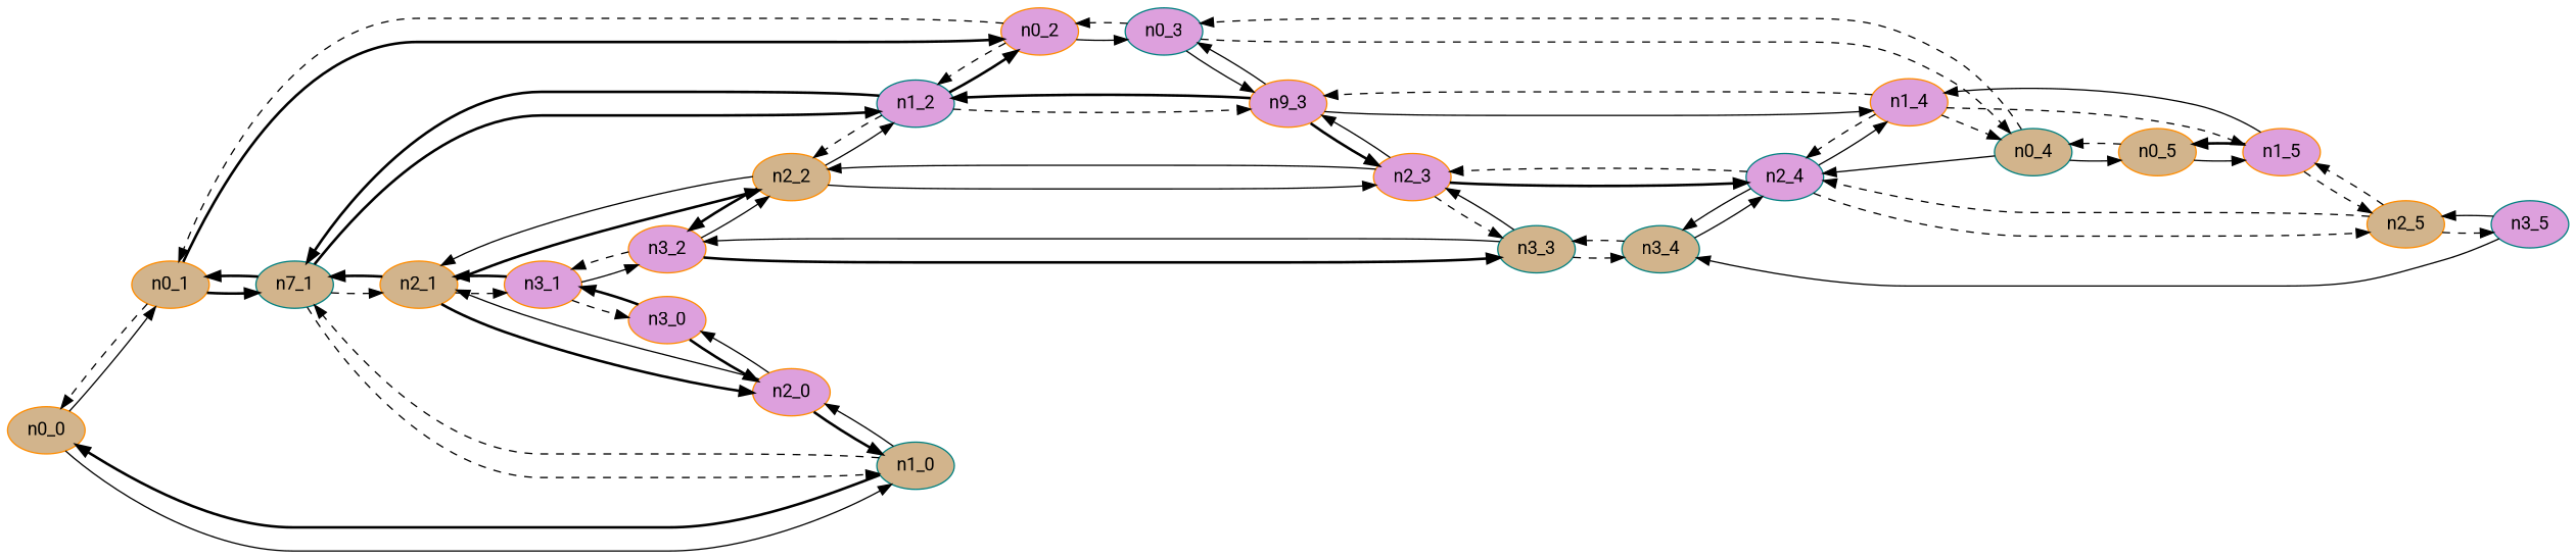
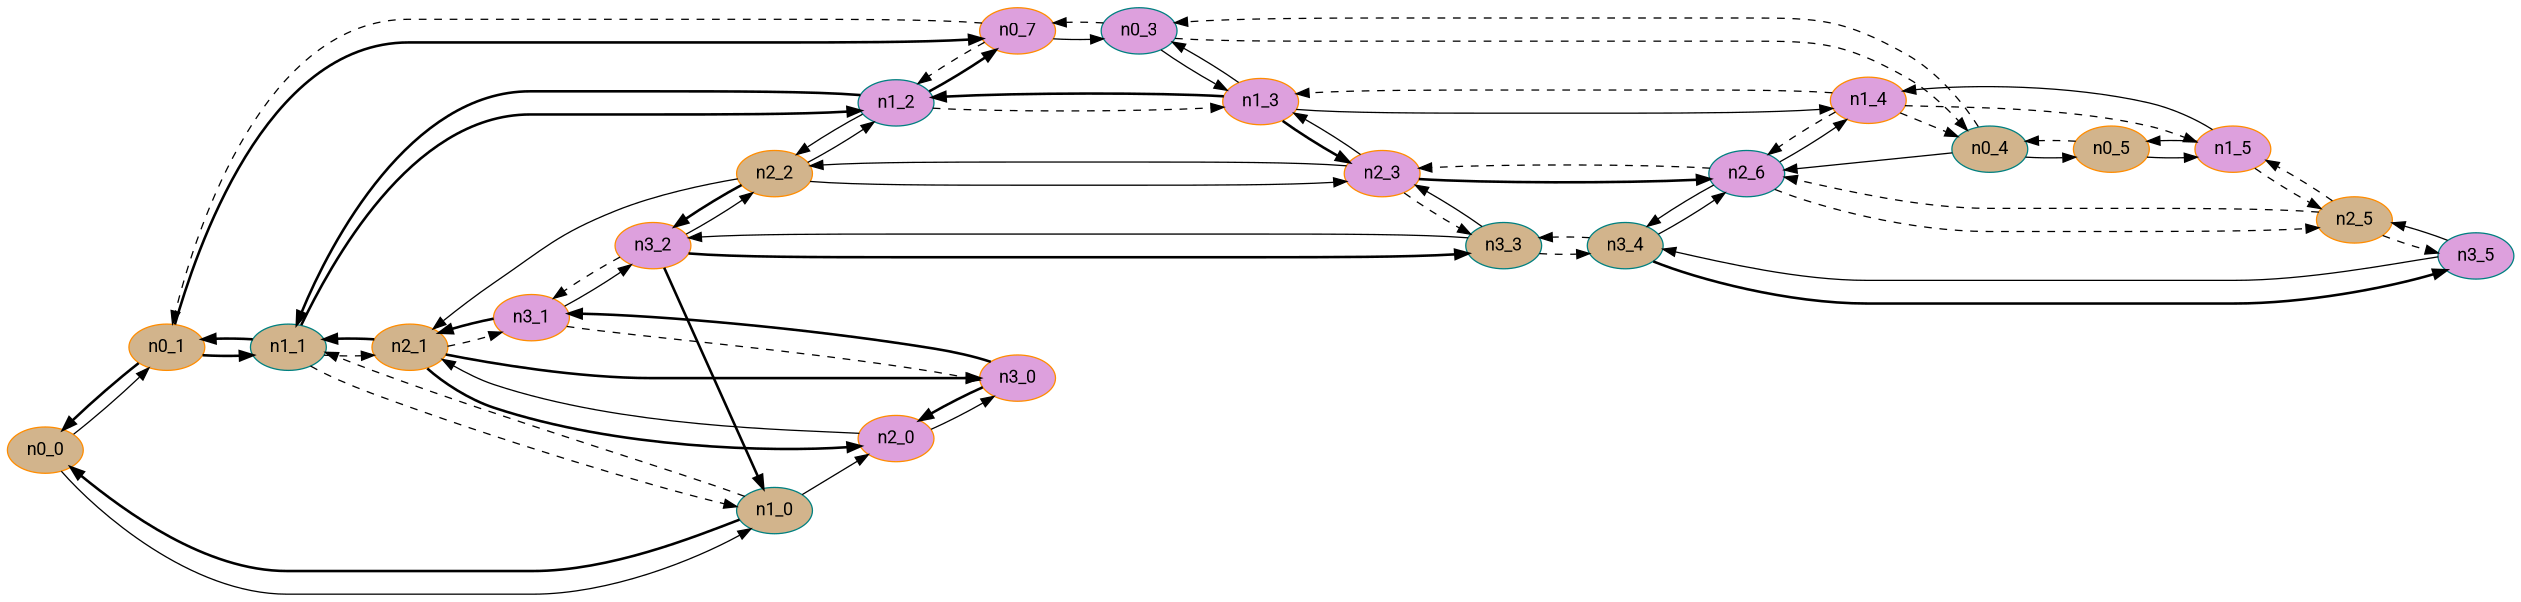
  digraph {
    fontname=Roboto
    rankdir=LR
    node [color=darkorange fillcolor=plum fontname=Roboto style=filled]
    edge [d=50 fontname=Roboto s=3000 style=solid]
    n0_0 [fillcolor=tan p="0,0"]
    n0_1 [fillcolor=tan p="50,0"]
    n1_0 [color=teal fillcolor=tan p="0,50"]
-   n0_2 [p="100,0"]
-   n1_1 [color=teal fillcolor=tan p="50,50" label=n7_1]
+   n0_2 [p="100,0" label=n0_7]
+   n1_1 [color=teal fillcolor=tan p="50,50"]
    n2_0 [p="0,100"]
    n0_3 [color=teal p="150,0"]
    n1_2 [color=teal p="100,50"]
    n2_1 [fillcolor=tan p="50,100"]
    n0_4 [color=teal fillcolor=tan p="200,0"]
-   n1_3 [p="150,50" label=n9_3]
+   n1_3 [p="150,50"]
    n2_2 [fillcolor=tan p="100,100"]
    n0_5 [fillcolor=tan p="250,0"]
-   n2_4 [color=teal p="200,100"]
+   n2_4 [color=teal p="200,100" label=n2_6]
    n1_4 [p="200,50"]
    n2_3 [p="150,100"]
    n1_5 [p="250,50"]
    n2_5 [fillcolor=tan p="250,100"]
    n3_0 [p="0,150"]
    n3_1 [p="50,150"]
    n3_2 [p="100,150"]
    n3_3 [color=teal fillcolor=tan p="150,150"]
    n3_4 [color=teal fillcolor=tan p="200,150"]
    n3_5 [color=teal p="250,150"]
    n0_0 -> n0_1
    n0_0 -> n1_0
-   n0_1 -> n0_0 [style=dashed]
+   n0_1 -> n0_0 [style=bold]
    n0_1 -> n0_2 [style=bold]
    n0_1 -> n1_1 [style=bold]
    n1_0 -> n0_0 [style=bold]
    n1_0 -> n1_1 [style=dashed]
    n1_0 -> n2_0
    n0_2 -> n0_1 [style=dashed]
    n0_2 -> n0_3
    n0_2 -> n1_2 [style=dashed]
    n1_1 -> n0_1 [style=bold]
    n1_1 -> n1_0 [style=dashed]
    n1_1 -> n1_2 [style=bold]
    n1_1 -> n2_1 [style=dashed]
-   n2_0 -> n1_0 [style=bold]
+   n3_2 -> n1_0 [style=bold]
    n2_0 -> n2_1
    n2_0 -> n3_0
    n0_3 -> n0_2 [style=dashed]
    n0_3 -> n0_4 [style=dashed]
    n0_3 -> n1_3
    n1_2 -> n0_2 [style=bold]
    n1_2 -> n1_1 [style=bold]
    n1_2 -> n1_3 [style=dashed]
-   n1_2 -> n2_2 [style=dashed]
+   n1_2 -> n2_2
    n2_1 -> n1_1 [style=bold]
    n2_1 -> n2_0 [style=bold]
-   n2_1 -> n2_2 [style=bold]
+   n2_1 -> n3_0 [style=bold]
    n2_1 -> n3_1 [style=dashed]
    n0_4 -> n0_3 [style=dashed]
    n0_4 -> n0_5
    n0_4 -> n2_4
    n1_3 -> n0_3
    n1_3 -> n1_2 [style=bold]
    n1_3 -> n1_4
    n1_3 -> n2_3 [style=bold]
    n2_2 -> n1_2
    n2_2 -> n2_1
    n2_2 -> n2_3
    n2_2 -> n3_2 [style=bold]
    n0_5 -> n0_4 [style=dashed]
    n0_5 -> n1_5
    n2_4 -> n1_4
    n2_4 -> n2_3 [style=dashed]
    n2_4 -> n2_5 [style=dashed]
    n2_4 -> n3_4
    n1_4 -> n0_4 [style=dashed]
    n1_4 -> n1_3 [style=dashed]
    n1_4 -> n2_4 [style=dashed]
    n1_4 -> n1_5 [style=dashed]
    n2_3 -> n1_3
    n2_3 -> n2_2
    n2_3 -> n2_4 [style=bold]
    n2_3 -> n3_3 [style=dashed]
-   n1_5 -> n0_5 [style=bold]
+   n1_5 -> n0_5
    n1_5 -> n1_4
    n1_5 -> n2_5 [style=dashed]
    n2_5 -> n2_4 [style=dashed]
    n2_5 -> n1_5 [style=dashed]
    n2_5 -> n3_5 [style=dashed]
    n3_0 -> n2_0 [style=bold]
    n3_0 -> n3_1 [style=bold]
    n3_1 -> n2_1 [style=bold]
    n3_1 -> n3_0 [style=dashed]
    n3_1 -> n3_2
    n3_2 -> n2_2
    n3_2 -> n3_1 [style=dashed]
    n3_2 -> n3_3 [style=bold]
    n3_3 -> n2_3
    n3_3 -> n3_2
    n3_3 -> n3_4 [style=dashed]
    n3_4 -> n2_4
    n3_4 -> n3_3 [style=dashed]
+   n3_4 -> n3_5 [style=bold]
    n3_5 -> n2_5
    n3_5 -> n3_4
  }
